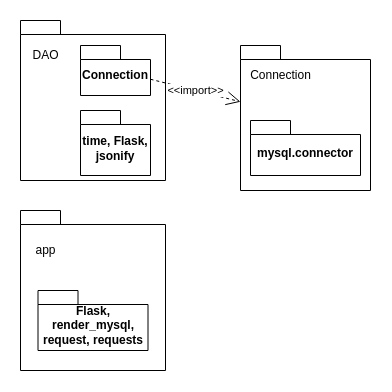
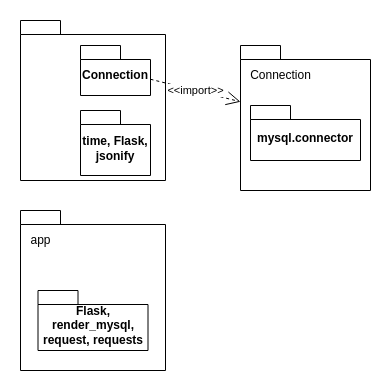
  <mxCell id="0" />
  <mxCell id="1" parent="0" />
  <mxCell id="2" value="" style="shape=folder;fontStyle=1;spacingTop=10;tabWidth=40;tabHeight=14;tabPosition=left;html=1;whiteSpace=wrap;" vertex="1" parent="1"><mxGeometry x="240" y="45" width="130" height="145" as="geometry" /></mxCell>
  <mxCell id="3" value="" style="shape=folder;fontStyle=1;spacingTop=10;tabWidth=40;tabHeight=14;tabPosition=left;html=1;whiteSpace=wrap;" vertex="1" parent="1"><mxGeometry x="20" y="20" width="145" height="160" as="geometry" /></mxCell>
  <mxCell id="4" value="Connection" style="shape=folder;fontStyle=1;spacingTop=10;tabWidth=40;tabHeight=14;tabPosition=left;html=1;whiteSpace=wrap;" vertex="1" parent="1"><mxGeometry x="80" y="45" width="70" height="50" as="geometry" /></mxCell>
  <mxCell id="5" value="time, Flask, jsonify" style="shape=folder;fontStyle=1;spacingTop=10;tabWidth=40;tabHeight=14;tabPosition=left;html=1;whiteSpace=wrap;" vertex="1" parent="1"><mxGeometry x="80" y="110" width="70" height="65" as="geometry" /></mxCell>
- <mxCell id="6" value="DAO" style="text;html=1;align=center;verticalAlign=middle;resizable=0;points=[];autosize=1;strokeColor=none;fillColor=none;" vertex="1" parent="1"><mxGeometry x="20" y="40" width="50" height="30" as="geometry" /></mxCell>
  <mxCell id="7" value="" style="shape=folder;fontStyle=1;spacingTop=10;tabWidth=40;tabHeight=14;tabPosition=left;html=1;whiteSpace=wrap;" vertex="1" parent="1"><mxGeometry x="20" y="210" width="145" height="160" as="geometry" /></mxCell>
- <mxCell id="8" value="app" style="text;html=1;align=center;verticalAlign=middle;resizable=0;points=[];autosize=1;strokeColor=none;fillColor=none;" vertex="1" parent="1"><mxGeometry x="25" y="235" width="40" height="30" as="geometry" /></mxCell>
+ <mxCell id="8" value="app" style="text;html=1;align=center;verticalAlign=middle;resizable=0;points=[];autosize=1;strokeColor=none;fillColor=none;" vertex="1" parent="1"><mxGeometry x="20" y="225" width="40" height="30" as="geometry" /></mxCell>
  <mxCell id="9" value="Flask, render_mysql, request, requests" style="shape=folder;fontStyle=1;spacingTop=10;tabWidth=40;tabHeight=14;tabPosition=left;html=1;whiteSpace=wrap;" vertex="1" parent="1"><mxGeometry x="37.5" y="290" width="110" height="60" as="geometry" /></mxCell>
- <mxCell id="10" value="mysql.connector" style="shape=folder;fontStyle=1;spacingTop=10;tabWidth=40;tabHeight=14;tabPosition=left;html=1;whiteSpace=wrap;" vertex="1" parent="1"><mxGeometry x="250" y="120" width="110" height="55" as="geometry" /></mxCell>
+ <mxCell id="10" value="mysql.connector" style="shape=folder;fontStyle=1;spacingTop=10;tabWidth=40;tabHeight=14;tabPosition=left;html=1;whiteSpace=wrap;" vertex="1" parent="1"><mxGeometry x="250" y="105" width="110" height="55" as="geometry" /></mxCell>
  <mxCell id="11" value="Connection" style="text;html=1;align=center;verticalAlign=middle;resizable=0;points=[];autosize=1;strokeColor=none;fillColor=none;" vertex="1" parent="1"><mxGeometry x="240" y="60" width="80" height="30" as="geometry" /></mxCell>
  <mxCell id="12" value="&amp;lt;&amp;lt;import&amp;gt;&amp;gt;" style="endArrow=open;endSize=12;dashed=1;html=1;rounded=0;" edge="1" parent="1" source="4" target="2"><mxGeometry width="160" relative="1" as="geometry"><mxPoint x="40" y="190" as="sourcePoint" /><mxPoint x="200" y="190" as="targetPoint" /></mxGeometry></mxCell>
